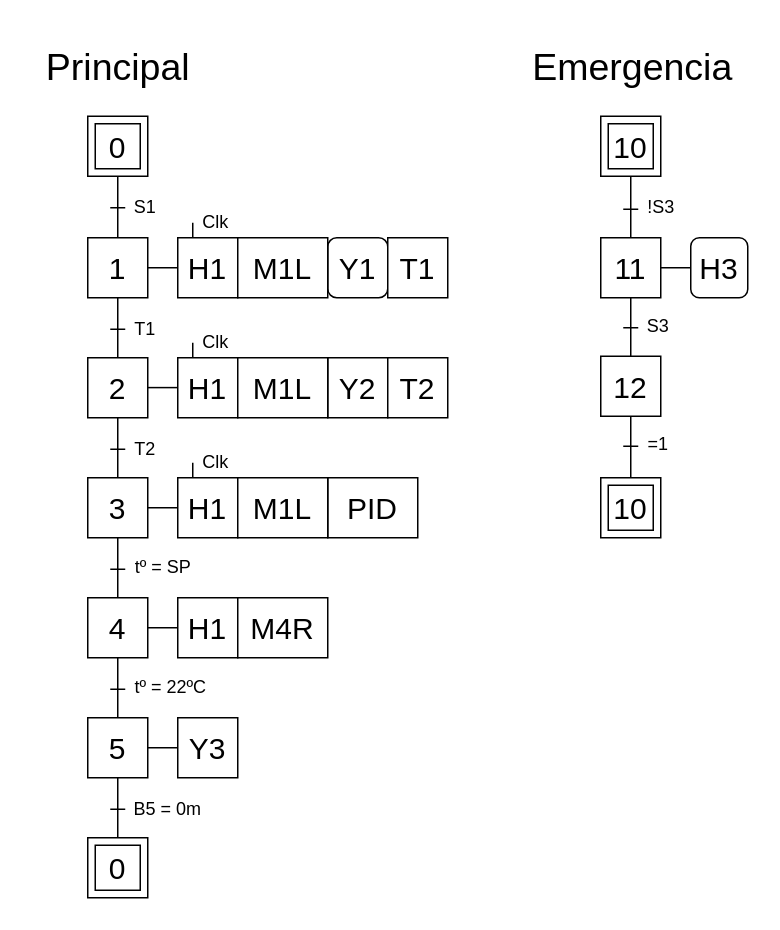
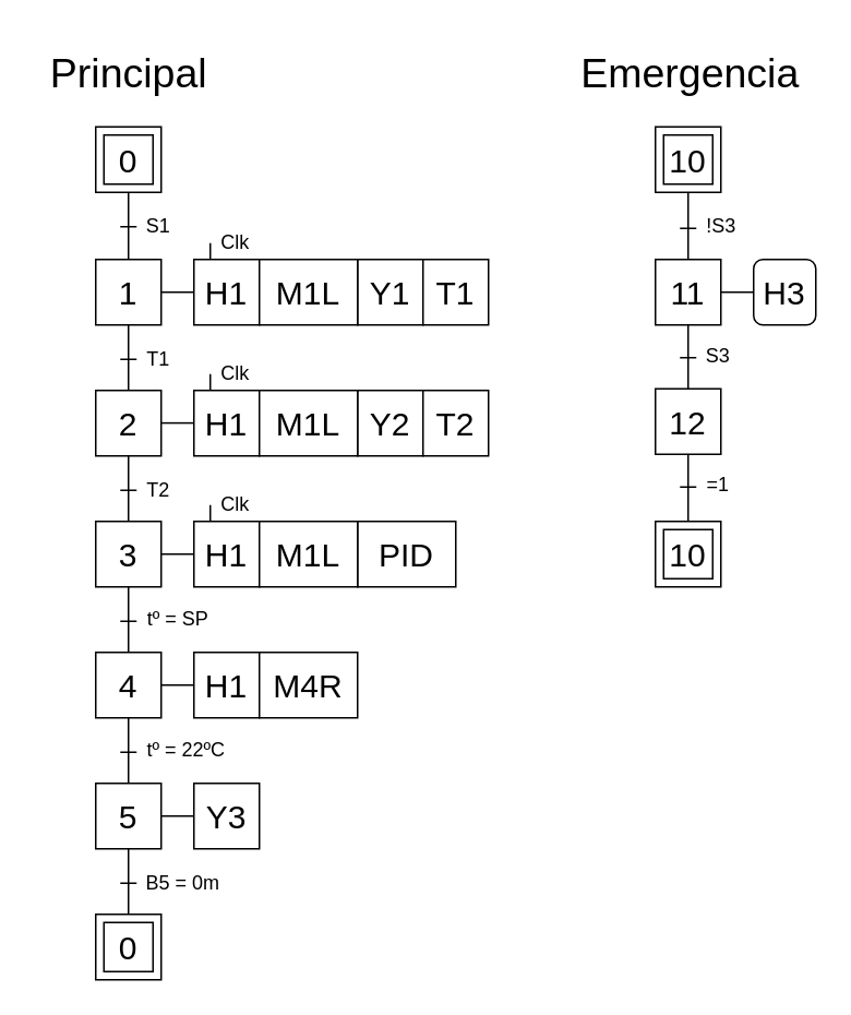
  <mxCell id="0" />
  <mxCell id="1" parent="0" />
  <mxCell id="2" value="" style="whiteSpace=wrap;html=1;aspect=fixed;" parent="1" vertex="1"><mxGeometry x="58" y="77" width="40" height="40" as="geometry" /></mxCell>
  <mxCell id="3" value="&lt;font style=&quot;font-size: 20px;&quot;&gt;0&lt;/font&gt;" style="whiteSpace=wrap;html=1;aspect=fixed;" parent="1" vertex="1"><mxGeometry x="63" y="82" width="30" height="30" as="geometry" /></mxCell>
  <mxCell id="4" value="&lt;font style=&quot;font-size: 20px;&quot;&gt;1&lt;/font&gt;" style="whiteSpace=wrap;html=1;aspect=fixed;" parent="1" vertex="1"><mxGeometry x="58" y="158" width="40" height="40" as="geometry" /></mxCell>
  <mxCell id="5" value="" style="endArrow=none;html=1;rounded=0;exitX=0.5;exitY=0;exitDx=0;exitDy=0;entryX=0.5;entryY=1;entryDx=0;entryDy=0;" parent="1" source="4" target="2" edge="1"><mxGeometry width="50" height="50" relative="1" as="geometry"><mxPoint x="38" y="163" as="sourcePoint" /><mxPoint x="78" y="118" as="targetPoint" /><Array as="points"><mxPoint x="78" y="138" /></Array></mxGeometry></mxCell>
  <mxCell id="6" value="" style="endArrow=none;html=1;rounded=0;" parent="1" edge="1"><mxGeometry width="50" height="50" relative="1" as="geometry"><mxPoint x="73" y="138" as="sourcePoint" /><mxPoint x="83" y="138" as="targetPoint" /></mxGeometry></mxCell>
  <mxCell id="7" value="S1" style="text;html=1;align=center;verticalAlign=middle;resizable=0;points=[];autosize=1;strokeColor=none;fillColor=none;" vertex="1" parent="1"><mxGeometry x="78" y="123" width="35" height="30" as="geometry" /></mxCell>
  <mxCell id="8" value="" style="endArrow=none;html=1;rounded=0;exitX=0.5;exitY=0;exitDx=0;exitDy=0;entryX=0.5;entryY=1;entryDx=0;entryDy=0;" edge="1" parent="1"><mxGeometry width="50" height="50" relative="1" as="geometry"><mxPoint x="78" y="239" as="sourcePoint" /><mxPoint x="78" y="198" as="targetPoint" /><Array as="points"><mxPoint x="78" y="219" /></Array></mxGeometry></mxCell>
  <mxCell id="9" value="" style="endArrow=none;html=1;rounded=0;" edge="1" parent="1"><mxGeometry width="50" height="50" relative="1" as="geometry"><mxPoint x="73" y="219" as="sourcePoint" /><mxPoint x="83" y="219" as="targetPoint" /></mxGeometry></mxCell>
  <mxCell id="10" value="T1" style="text;html=1;align=center;verticalAlign=middle;resizable=0;points=[];autosize=1;strokeColor=none;fillColor=none;" vertex="1" parent="1"><mxGeometry x="78" y="204" width="35" height="30" as="geometry" /></mxCell>
  <mxCell id="11" value="&lt;font style=&quot;font-size: 20px;&quot;&gt;2&lt;/font&gt;" style="whiteSpace=wrap;html=1;aspect=fixed;" vertex="1" parent="1"><mxGeometry x="58" y="238" width="40" height="40" as="geometry" /></mxCell>
  <mxCell id="12" value="" style="endArrow=none;html=1;rounded=0;exitX=1;exitY=0.5;exitDx=0;exitDy=0;entryX=0;entryY=0.5;entryDx=0;entryDy=0;" edge="1" parent="1" source="4" target="13"><mxGeometry width="50" height="50" relative="1" as="geometry"><mxPoint x="133" y="198" as="sourcePoint" /><mxPoint x="108" y="183" as="targetPoint" /></mxGeometry></mxCell>
  <mxCell id="13" value="&lt;font style=&quot;font-size: 20px;&quot;&gt;H1&lt;/font&gt;" style="rounded=0;whiteSpace=wrap;html=1;" vertex="1" parent="1"><mxGeometry x="118" y="158" width="40" height="40" as="geometry" /></mxCell>
- <mxCell id="14" value="&lt;font style=&quot;font-size: 20px;&quot;&gt;Y1&lt;/font&gt;" style="whiteSpace=wrap;html=1;rounded=1;" vertex="1" parent="1"><mxGeometry x="218" y="158" width="40" height="40" as="geometry" /></mxCell>
+ <mxCell id="14" value="&lt;font style=&quot;font-size: 20px;&quot;&gt;Y1&lt;/font&gt;" style="rounded=0;whiteSpace=wrap;html=1;" vertex="1" parent="1"><mxGeometry x="218" y="158" width="40" height="40" as="geometry" /></mxCell>
  <mxCell id="15" value="&lt;span style=&quot;font-size: 20px;&quot;&gt;T1&lt;br&gt;&lt;/span&gt;" style="rounded=0;whiteSpace=wrap;html=1;" vertex="1" parent="1"><mxGeometry x="258" y="158" width="40" height="40" as="geometry" /></mxCell>
  <mxCell id="16" value="&lt;span style=&quot;font-size: 20px;&quot;&gt;M1L&lt;br&gt;&lt;/span&gt;" style="rounded=0;whiteSpace=wrap;html=1;" vertex="1" parent="1"><mxGeometry x="158" y="158" width="60" height="40" as="geometry" /></mxCell>
  <mxCell id="17" value="" style="endArrow=none;html=1;rounded=0;exitX=0.75;exitY=0;exitDx=0;exitDy=0;" edge="1" parent="1"><mxGeometry width="50" height="50" relative="1" as="geometry"><mxPoint x="128" y="158" as="sourcePoint" /><mxPoint x="128" y="148" as="targetPoint" /></mxGeometry></mxCell>
  <mxCell id="18" value="Clk" style="text;html=1;align=center;verticalAlign=middle;resizable=0;points=[];autosize=1;strokeColor=none;fillColor=none;" vertex="1" parent="1"><mxGeometry x="123" y="133" width="40" height="30" as="geometry" /></mxCell>
  <mxCell id="19" value="" style="endArrow=none;html=1;rounded=0;exitX=1;exitY=0.5;exitDx=0;exitDy=0;entryX=0;entryY=0.5;entryDx=0;entryDy=0;" edge="1" parent="1"><mxGeometry width="50" height="50" relative="1" as="geometry"><mxPoint x="98" y="257.9" as="sourcePoint" /><mxPoint x="118" y="257.9" as="targetPoint" /></mxGeometry></mxCell>
  <mxCell id="20" value="&lt;font style=&quot;font-size: 20px;&quot;&gt;H1&lt;/font&gt;" style="rounded=0;whiteSpace=wrap;html=1;" vertex="1" parent="1"><mxGeometry x="118" y="238" width="40" height="40" as="geometry" /></mxCell>
  <mxCell id="21" value="&lt;font style=&quot;font-size: 20px;&quot;&gt;Y2&lt;/font&gt;" style="rounded=0;whiteSpace=wrap;html=1;" vertex="1" parent="1"><mxGeometry x="218" y="238" width="40" height="40" as="geometry" /></mxCell>
  <mxCell id="22" value="&lt;span style=&quot;font-size: 20px;&quot;&gt;T2&lt;br&gt;&lt;/span&gt;" style="rounded=0;whiteSpace=wrap;html=1;" vertex="1" parent="1"><mxGeometry x="258" y="238" width="40" height="40" as="geometry" /></mxCell>
  <mxCell id="23" value="&lt;span style=&quot;font-size: 20px;&quot;&gt;M1L&lt;br&gt;&lt;/span&gt;" style="rounded=0;whiteSpace=wrap;html=1;" vertex="1" parent="1"><mxGeometry x="158" y="238" width="60" height="40" as="geometry" /></mxCell>
  <mxCell id="24" value="" style="endArrow=none;html=1;rounded=0;exitX=0.75;exitY=0;exitDx=0;exitDy=0;" edge="1" parent="1"><mxGeometry width="50" height="50" relative="1" as="geometry"><mxPoint x="128" y="238" as="sourcePoint" /><mxPoint x="128" y="228" as="targetPoint" /></mxGeometry></mxCell>
  <mxCell id="25" value="Clk" style="text;html=1;align=center;verticalAlign=middle;resizable=0;points=[];autosize=1;strokeColor=none;fillColor=none;" vertex="1" parent="1"><mxGeometry x="123" y="213" width="40" height="30" as="geometry" /></mxCell>
  <mxCell id="26" value="" style="endArrow=none;html=1;rounded=0;exitX=0.5;exitY=0;exitDx=0;exitDy=0;entryX=0.5;entryY=1;entryDx=0;entryDy=0;" edge="1" parent="1"><mxGeometry width="50" height="50" relative="1" as="geometry"><mxPoint x="78" y="319" as="sourcePoint" /><mxPoint x="78" y="278" as="targetPoint" /><Array as="points"><mxPoint x="78" y="299" /></Array></mxGeometry></mxCell>
  <mxCell id="27" value="" style="endArrow=none;html=1;rounded=0;" edge="1" parent="1"><mxGeometry width="50" height="50" relative="1" as="geometry"><mxPoint x="73" y="299" as="sourcePoint" /><mxPoint x="83" y="299" as="targetPoint" /></mxGeometry></mxCell>
  <mxCell id="28" value="T2" style="text;html=1;align=center;verticalAlign=middle;resizable=0;points=[];autosize=1;strokeColor=none;fillColor=none;" vertex="1" parent="1"><mxGeometry x="78" y="284" width="35" height="30" as="geometry" /></mxCell>
  <mxCell id="29" value="&lt;font style=&quot;font-size: 20px;&quot;&gt;3&lt;/font&gt;" style="whiteSpace=wrap;html=1;aspect=fixed;" vertex="1" parent="1"><mxGeometry x="58" y="318" width="40" height="40" as="geometry" /></mxCell>
  <mxCell id="30" value="" style="endArrow=none;html=1;rounded=0;exitX=1;exitY=0.5;exitDx=0;exitDy=0;" edge="1" parent="1"><mxGeometry width="50" height="50" relative="1" as="geometry"><mxPoint x="98" y="338" as="sourcePoint" /><mxPoint x="118" y="338" as="targetPoint" /></mxGeometry></mxCell>
  <mxCell id="31" value="&lt;span style=&quot;font-size: 20px;&quot;&gt;PID&lt;/span&gt;" style="rounded=0;whiteSpace=wrap;html=1;" vertex="1" parent="1"><mxGeometry x="218" y="318" width="60" height="40" as="geometry" /></mxCell>
  <mxCell id="32" value="&lt;font style=&quot;font-size: 20px;&quot;&gt;H1&lt;/font&gt;" style="rounded=0;whiteSpace=wrap;html=1;" vertex="1" parent="1"><mxGeometry x="118" y="318" width="40" height="40" as="geometry" /></mxCell>
  <mxCell id="33" value="" style="endArrow=none;html=1;rounded=0;exitX=0.75;exitY=0;exitDx=0;exitDy=0;" edge="1" parent="1"><mxGeometry width="50" height="50" relative="1" as="geometry"><mxPoint x="128" y="318" as="sourcePoint" /><mxPoint x="128" y="308" as="targetPoint" /></mxGeometry></mxCell>
  <mxCell id="34" value="Clk" style="text;html=1;align=center;verticalAlign=middle;resizable=0;points=[];autosize=1;strokeColor=none;fillColor=none;" vertex="1" parent="1"><mxGeometry x="123" y="293" width="40" height="30" as="geometry" /></mxCell>
  <mxCell id="35" value="&lt;span style=&quot;font-size: 20px;&quot;&gt;M1L&lt;br&gt;&lt;/span&gt;" style="rounded=0;whiteSpace=wrap;html=1;" vertex="1" parent="1"><mxGeometry x="158" y="318" width="60" height="40" as="geometry" /></mxCell>
  <mxCell id="36" value="" style="endArrow=none;html=1;rounded=0;exitX=0.5;exitY=0;exitDx=0;exitDy=0;entryX=0.5;entryY=1;entryDx=0;entryDy=0;" edge="1" parent="1"><mxGeometry width="50" height="50" relative="1" as="geometry"><mxPoint x="78" y="399" as="sourcePoint" /><mxPoint x="78" y="358" as="targetPoint" /><Array as="points"><mxPoint x="78" y="379" /></Array></mxGeometry></mxCell>
  <mxCell id="37" value="" style="endArrow=none;html=1;rounded=0;" edge="1" parent="1"><mxGeometry width="50" height="50" relative="1" as="geometry"><mxPoint x="73" y="379" as="sourcePoint" /><mxPoint x="83" y="379" as="targetPoint" /></mxGeometry></mxCell>
  <mxCell id="38" value="tº = SP" style="text;html=1;align=center;verticalAlign=middle;resizable=0;points=[];autosize=1;strokeColor=none;fillColor=none;" vertex="1" parent="1"><mxGeometry x="78" y="363" width="60" height="30" as="geometry" /></mxCell>
  <mxCell id="39" value="&lt;font style=&quot;font-size: 20px;&quot;&gt;4&lt;/font&gt;" style="whiteSpace=wrap;html=1;aspect=fixed;" vertex="1" parent="1"><mxGeometry x="58" y="398" width="40" height="40" as="geometry" /></mxCell>
  <mxCell id="40" value="" style="endArrow=none;html=1;rounded=0;exitX=1;exitY=0.5;exitDx=0;exitDy=0;" edge="1" parent="1"><mxGeometry width="50" height="50" relative="1" as="geometry"><mxPoint x="98" y="418" as="sourcePoint" /><mxPoint x="118" y="418" as="targetPoint" /></mxGeometry></mxCell>
  <mxCell id="41" value="&lt;font style=&quot;font-size: 20px;&quot;&gt;H1&lt;/font&gt;" style="rounded=0;whiteSpace=wrap;html=1;" vertex="1" parent="1"><mxGeometry x="118" y="398" width="40" height="40" as="geometry" /></mxCell>
  <mxCell id="42" value="&lt;span style=&quot;font-size: 20px;&quot;&gt;M4R&lt;br&gt;&lt;/span&gt;" style="rounded=0;whiteSpace=wrap;html=1;" vertex="1" parent="1"><mxGeometry x="158" y="398" width="60" height="40" as="geometry" /></mxCell>
  <mxCell id="43" value="" style="endArrow=none;html=1;rounded=0;exitX=0.5;exitY=0;exitDx=0;exitDy=0;entryX=0.5;entryY=1;entryDx=0;entryDy=0;" edge="1" parent="1"><mxGeometry width="50" height="50" relative="1" as="geometry"><mxPoint x="78" y="479" as="sourcePoint" /><mxPoint x="78" y="438" as="targetPoint" /><Array as="points"><mxPoint x="78" y="459" /></Array></mxGeometry></mxCell>
  <mxCell id="44" value="" style="endArrow=none;html=1;rounded=0;" edge="1" parent="1"><mxGeometry width="50" height="50" relative="1" as="geometry"><mxPoint x="73" y="459" as="sourcePoint" /><mxPoint x="83" y="459" as="targetPoint" /></mxGeometry></mxCell>
  <mxCell id="45" value="&lt;font style=&quot;font-size: 20px;&quot;&gt;5&lt;/font&gt;" style="whiteSpace=wrap;html=1;aspect=fixed;" vertex="1" parent="1"><mxGeometry x="58" y="478" width="40" height="40" as="geometry" /></mxCell>
  <mxCell id="46" value="" style="endArrow=none;html=1;rounded=0;exitX=1;exitY=0.5;exitDx=0;exitDy=0;" edge="1" parent="1"><mxGeometry width="50" height="50" relative="1" as="geometry"><mxPoint x="98" y="498" as="sourcePoint" /><mxPoint x="118" y="498" as="targetPoint" /></mxGeometry></mxCell>
  <mxCell id="47" value="tº = 22ºC" style="text;html=1;align=center;verticalAlign=middle;resizable=0;points=[];autosize=1;strokeColor=none;fillColor=none;" vertex="1" parent="1"><mxGeometry x="78" y="443" width="70" height="30" as="geometry" /></mxCell>
  <mxCell id="48" value="&lt;font style=&quot;font-size: 20px;&quot;&gt;Y3&lt;/font&gt;" style="rounded=0;whiteSpace=wrap;html=1;" vertex="1" parent="1"><mxGeometry x="118" y="478" width="40" height="40" as="geometry" /></mxCell>
  <mxCell id="49" value="" style="endArrow=none;html=1;rounded=0;exitX=0.5;exitY=0;exitDx=0;exitDy=0;entryX=0.5;entryY=1;entryDx=0;entryDy=0;" edge="1" parent="1"><mxGeometry width="50" height="50" relative="1" as="geometry"><mxPoint x="78" y="559" as="sourcePoint" /><mxPoint x="78" y="518" as="targetPoint" /><Array as="points"><mxPoint x="78" y="539" /></Array></mxGeometry></mxCell>
  <mxCell id="50" value="" style="endArrow=none;html=1;rounded=0;" edge="1" parent="1"><mxGeometry width="50" height="50" relative="1" as="geometry"><mxPoint x="73" y="539" as="sourcePoint" /><mxPoint x="83" y="539" as="targetPoint" /></mxGeometry></mxCell>
  <mxCell id="51" value="B5 = 0m" style="text;html=1;align=center;verticalAlign=middle;resizable=0;points=[];autosize=1;strokeColor=none;fillColor=none;" vertex="1" parent="1"><mxGeometry x="78" y="524" width="65" height="30" as="geometry" /></mxCell>
  <mxCell id="52" value="" style="whiteSpace=wrap;html=1;aspect=fixed;" vertex="1" parent="1"><mxGeometry x="58" y="558" width="40" height="40" as="geometry" /></mxCell>
  <mxCell id="53" value="&lt;font style=&quot;font-size: 20px;&quot;&gt;0&lt;/font&gt;" style="whiteSpace=wrap;html=1;aspect=fixed;" vertex="1" parent="1"><mxGeometry x="63" y="563" width="30" height="30" as="geometry" /></mxCell>
  <mxCell id="54" value="&lt;font style=&quot;font-size: 25px;&quot;&gt;Principal&lt;/font&gt;" style="text;html=1;align=center;verticalAlign=middle;resizable=0;points=[];autosize=1;strokeColor=none;fillColor=none;" vertex="1" parent="1"><mxGeometry x="20.5" y="20" width="115" height="45" as="geometry" /></mxCell>
  <mxCell id="55" value="&lt;font style=&quot;font-size: 25px;&quot;&gt;Emergencia&lt;/font&gt;" style="text;html=1;align=center;verticalAlign=middle;resizable=0;points=[];autosize=1;strokeColor=none;fillColor=none;" vertex="1" parent="1"><mxGeometry x="343" y="20" width="155" height="45" as="geometry" /></mxCell>
  <mxCell id="56" value="" style="whiteSpace=wrap;html=1;aspect=fixed;" vertex="1" parent="1"><mxGeometry x="400" y="77" width="40" height="40" as="geometry" /></mxCell>
  <mxCell id="57" value="&lt;font style=&quot;font-size: 20px;&quot;&gt;10&lt;/font&gt;" style="whiteSpace=wrap;html=1;aspect=fixed;" vertex="1" parent="1"><mxGeometry x="405" y="82" width="30" height="30" as="geometry" /></mxCell>
  <mxCell id="58" value="" style="endArrow=none;html=1;rounded=0;exitX=0.5;exitY=0;exitDx=0;exitDy=0;entryX=0.5;entryY=1;entryDx=0;entryDy=0;" edge="1" parent="1" target="56"><mxGeometry width="50" height="50" relative="1" as="geometry"><mxPoint x="420" y="159" as="sourcePoint" /><mxPoint x="420" y="118" as="targetPoint" /><Array as="points"><mxPoint x="420" y="139" /></Array></mxGeometry></mxCell>
  <mxCell id="59" value="" style="endArrow=none;html=1;rounded=0;" edge="1" parent="1"><mxGeometry width="50" height="50" relative="1" as="geometry"><mxPoint x="415" y="139" as="sourcePoint" /><mxPoint x="425" y="139" as="targetPoint" /></mxGeometry></mxCell>
  <mxCell id="60" value="!S3" style="text;html=1;align=center;verticalAlign=middle;resizable=0;points=[];autosize=1;strokeColor=none;fillColor=none;" vertex="1" parent="1"><mxGeometry x="420" y="123" width="40" height="30" as="geometry" /></mxCell>
  <mxCell id="61" value="&lt;font style=&quot;font-size: 20px;&quot;&gt;11&lt;/font&gt;" style="whiteSpace=wrap;html=1;aspect=fixed;" vertex="1" parent="1"><mxGeometry x="400" y="158" width="40" height="40" as="geometry" /></mxCell>
  <mxCell id="62" value="" style="endArrow=none;html=1;rounded=0;exitX=0.5;exitY=0;exitDx=0;exitDy=0;entryX=0.5;entryY=1;entryDx=0;entryDy=0;" edge="1" parent="1" target="61"><mxGeometry width="50" height="50" relative="1" as="geometry"><mxPoint x="420" y="238" as="sourcePoint" /><mxPoint x="420" y="197" as="targetPoint" /><Array as="points"><mxPoint x="420" y="218" /></Array></mxGeometry></mxCell>
  <mxCell id="63" value="" style="endArrow=none;html=1;rounded=0;" edge="1" parent="1"><mxGeometry width="50" height="50" relative="1" as="geometry"><mxPoint x="415" y="218" as="sourcePoint" /><mxPoint x="425" y="218" as="targetPoint" /></mxGeometry></mxCell>
  <mxCell id="64" value="S3" style="text;html=1;align=center;verticalAlign=middle;resizable=0;points=[];autosize=1;strokeColor=none;fillColor=none;" vertex="1" parent="1"><mxGeometry x="420" y="202" width="35" height="30" as="geometry" /></mxCell>
  <mxCell id="65" value="&lt;font style=&quot;font-size: 20px;&quot;&gt;12&lt;/font&gt;" style="whiteSpace=wrap;html=1;aspect=fixed;" vertex="1" parent="1"><mxGeometry x="400" y="237" width="40" height="40" as="geometry" /></mxCell>
  <mxCell id="66" value="" style="whiteSpace=wrap;html=1;aspect=fixed;" vertex="1" parent="1"><mxGeometry x="400" y="318" width="40" height="40" as="geometry" /></mxCell>
  <mxCell id="67" value="&lt;font style=&quot;font-size: 20px;&quot;&gt;10&lt;/font&gt;" style="whiteSpace=wrap;html=1;aspect=fixed;" vertex="1" parent="1"><mxGeometry x="405" y="323" width="30" height="30" as="geometry" /></mxCell>
  <mxCell id="68" value="" style="endArrow=none;html=1;rounded=0;entryX=0.5;entryY=1;entryDx=0;entryDy=0;exitX=0.5;exitY=0;exitDx=0;exitDy=0;" edge="1" parent="1" source="66"><mxGeometry width="50" height="50" relative="1" as="geometry"><mxPoint x="410" y="307" as="sourcePoint" /><mxPoint x="420" y="277" as="targetPoint" /><Array as="points"><mxPoint x="420" y="297" /></Array></mxGeometry></mxCell>
  <mxCell id="69" value="" style="endArrow=none;html=1;rounded=0;" edge="1" parent="1"><mxGeometry width="50" height="50" relative="1" as="geometry"><mxPoint x="415" y="297" as="sourcePoint" /><mxPoint x="425" y="297" as="targetPoint" /></mxGeometry></mxCell>
  <mxCell id="70" value="=1" style="text;html=1;align=center;verticalAlign=middle;resizable=0;points=[];autosize=1;strokeColor=none;fillColor=none;" vertex="1" parent="1"><mxGeometry x="420" y="281" width="35" height="30" as="geometry" /></mxCell>
  <mxCell id="71" value="" style="endArrow=none;html=1;rounded=0;exitX=1;exitY=0.5;exitDx=0;exitDy=0;entryX=0;entryY=0.5;entryDx=0;entryDy=0;" edge="1" target="72" parent="1"><mxGeometry width="50" height="50" relative="1" as="geometry"><mxPoint x="440" y="178" as="sourcePoint" /><mxPoint x="450" y="183" as="targetPoint" /></mxGeometry></mxCell>
  <mxCell id="72" value="&lt;font style=&quot;font-size: 20px;&quot;&gt;H3&lt;/font&gt;" style="whiteSpace=wrap;html=1;rounded=1;" vertex="1" parent="1"><mxGeometry x="460" y="158" width="38" height="40" as="geometry" /></mxCell>
